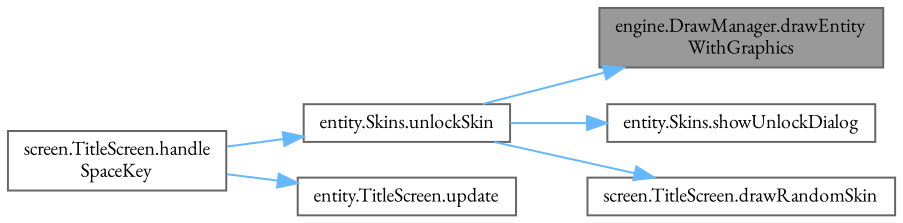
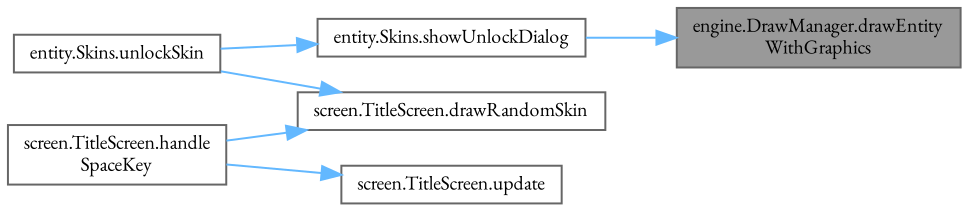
  digraph {
    fontname="EB Garamond"
    rankdir=RL
    node [color=grey40 fillcolor=white fontname="EB Garamond" fontsize=10 shape=box style=filled]
    edge [color=steelblue1 dir=back fontname="EB Garamond" fontsize=10 labelfontname=Helvetica labelfontsize=10 style=solid]
    n1 [color=gray40 fillcolor=grey60 fontcolor=black height=0.2 label="engine.DrawManager.drawEntity\lWithGraphics" width=0.4]
    n2 [height=0.2 label="entity.Skins.showUnlockDialog" width=0.4]
    n3 [height=0.2 label="entity.Skins.unlockSkin" width=0.4]
    n4 [height=0.2 label="screen.TitleScreen.drawRandomSkin" width=0.4]
    n5 [height=0.2 label="screen.TitleScreen.handle\lSpaceKey" width=0.4]
-   n6 [height=0.2 label="entity.TitleScreen.update" width=0.4]
-   n1 -> n3
+   n6 [height=0.2 label="screen.TitleScreen.update" width=0.4]
+   n1 -> n2
    n2 -> n3
    n4 -> n3
-   n3 -> n5
+   n4 -> n5
    n6 -> n5
  }
